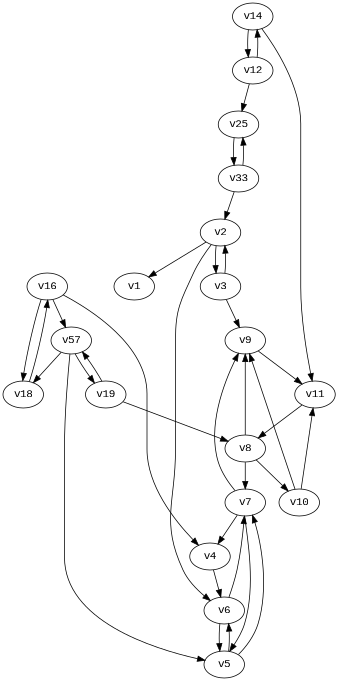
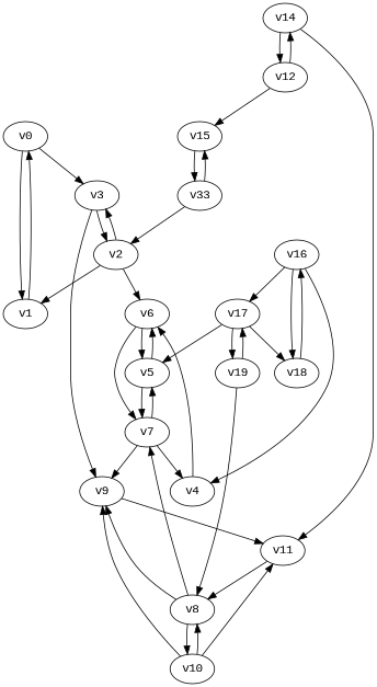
  digraph {
    fontname="Liberation Mono"
    node [fontname="Liberation Mono" player=1 priority=1]
    edge [fontname="Liberation Mono"]
+   v0
    v1
    v3
    v2 [priority=0]
    v9
    v6 [priority=0]
    v5 [player=0 priority=0]
    v7 [player=0]
    v11 [player=0 priority=0]
    v4
    v8 [player=0]
    v10 [player=0 priority=0]
    v12
    v14
-   v15 [player=0 priority=0 label=v25]
+   v15 [player=0 priority=0]
    n16 [label=v33 priority=0]
    v16 [priority=0]
-   v17 [player=0 label=v57]
+   v17 [player=0]
    v18
    v19
+   v0 -> v1
+   v0 -> v3
+   v1 -> v0
    v3 -> v2
    v3 -> v9
    v2 -> v1
    v2 -> v3
    v2 -> v6
    v9 -> v11
    v6 -> v5
    v6 -> v7
    v5 -> v6
    v5 -> v7
    v7 -> v9
    v7 -> v5
    v7 -> v4
    v11 -> v8
    v4 -> v6
    v8 -> v9
    v8 -> v7
    v8 -> v10
    v10 -> v9
    v10 -> v11
+   v10 -> v8
    v12 -> v14
    v12 -> v15
    v14 -> v11
    v14 -> v12
    v15 -> n16
    n16 -> v2
    n16 -> v15
    v16 -> v4
    v16 -> v17
    v16 -> v18
    v17 -> v5
    v17 -> v18
    v17 -> v19
    v18 -> v16
    v19 -> v8
    v19 -> v17
  }
